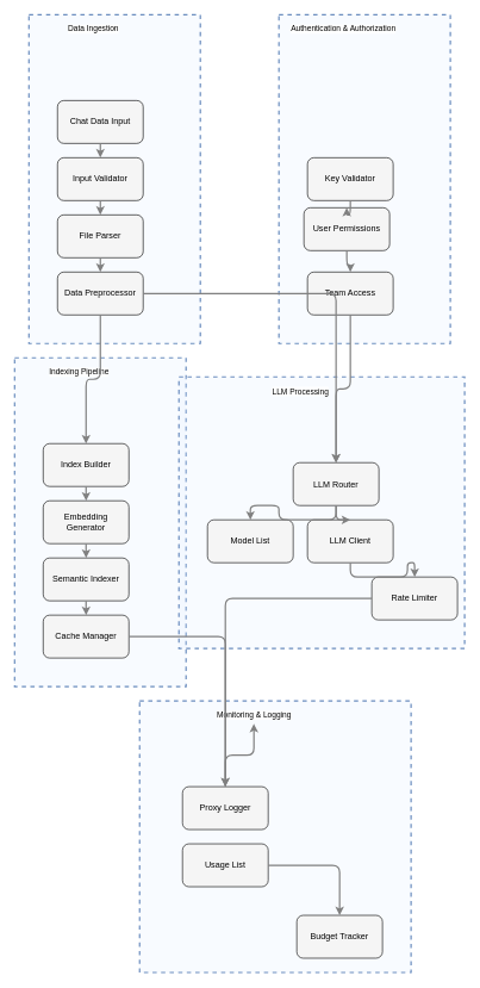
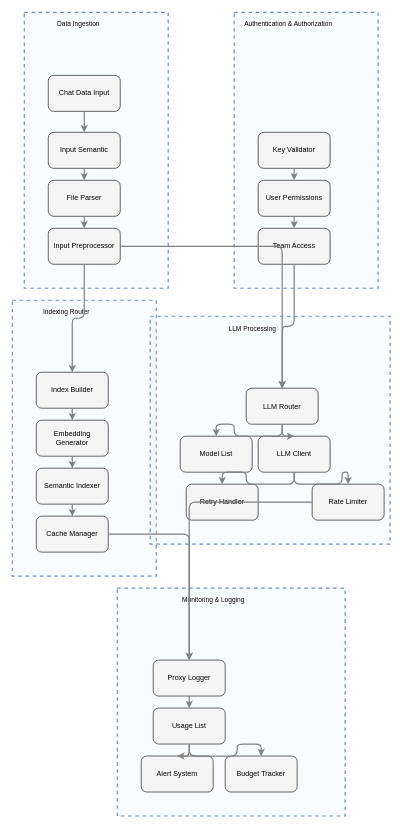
  <mxCell id="0" />
  <mxCell id="1" parent="0" />
  <mxCell id="2" value="" style="html=1;whiteSpace=wrap;container=1;fillColor=#dae8fc;strokeColor=#6c8ebf;dashed=1;fillOpacity=20;strokeWidth=2;containerType=none;recursiveResize=0;movable=1;resizable=1;autosize=0;dropTarget=0" vertex="1" parent="1"><mxGeometry x="195" y="980" width="380" height="380" as="geometry" /></mxCell>
  <mxCell id="3" value="Monitoring &amp; Logging" style="edgeLabel;html=1;align=center;verticalAlign=middle;resizable=0;labelBackgroundColor=white;spacing=5" vertex="1" parent="1"><mxGeometry x="203" y="988" width="304" height="24" as="geometry" /></mxCell>
  <mxCell id="4" value="" style="html=1;whiteSpace=wrap;container=1;fillColor=#dae8fc;strokeColor=#6c8ebf;dashed=1;fillOpacity=20;strokeWidth=2;containerType=none;recursiveResize=0;movable=1;resizable=1;autosize=0;dropTarget=0" vertex="1" parent="1"><mxGeometry x="20" y="500" width="240" height="460" as="geometry" /></mxCell>
- <mxCell id="5" value="Indexing Pipeline" style="edgeLabel;html=1;align=center;verticalAlign=middle;resizable=0;labelBackgroundColor=white;spacing=5" vertex="1" parent="1"><mxGeometry x="28" y="508" width="164" height="24" as="geometry" /></mxCell>
+ <mxCell id="5" value="Indexing Router" style="edgeLabel;html=1;align=center;verticalAlign=middle;resizable=0;labelBackgroundColor=white;spacing=5" vertex="1" parent="1"><mxGeometry x="28" y="508" width="164" height="24" as="geometry" /></mxCell>
  <mxCell id="6" value="" style="html=1;whiteSpace=wrap;container=1;fillColor=#dae8fc;strokeColor=#6c8ebf;dashed=1;fillOpacity=20;strokeWidth=2;containerType=none;recursiveResize=0;movable=1;resizable=1;autosize=0;dropTarget=0" vertex="1" parent="1"><mxGeometry x="390" y="20" width="240" height="460" as="geometry" /></mxCell>
  <mxCell id="7" value="Authentication &amp; Authorization" style="edgeLabel;html=1;align=center;verticalAlign=middle;resizable=0;labelBackgroundColor=white;spacing=5" vertex="1" parent="1"><mxGeometry x="398" y="28" width="164" height="24" as="geometry" /></mxCell>
  <mxCell id="8" value="" style="html=1;whiteSpace=wrap;container=1;fillColor=#dae8fc;strokeColor=#6c8ebf;dashed=1;fillOpacity=20;strokeWidth=2;containerType=none;recursiveResize=0;movable=1;resizable=1;autosize=0;dropTarget=0" vertex="1" parent="1"><mxGeometry x="250" y="526.667" width="400" height="380" as="geometry" /></mxCell>
  <mxCell id="9" value="LLM Processing" style="edgeLabel;html=1;align=center;verticalAlign=middle;resizable=0;labelBackgroundColor=white;spacing=5" vertex="1" parent="1"><mxGeometry x="258" y="534.667" width="324" height="24" as="geometry" /></mxCell>
  <mxCell id="10" value="" style="html=1;whiteSpace=wrap;container=1;fillColor=#dae8fc;strokeColor=#6c8ebf;dashed=1;fillOpacity=20;strokeWidth=2;containerType=none;recursiveResize=0;movable=1;resizable=1;autosize=0;dropTarget=0" vertex="1" parent="1"><mxGeometry x="40" y="20" width="240" height="460" as="geometry" /></mxCell>
  <mxCell id="11" value="Data Ingestion" style="edgeLabel;html=1;align=center;verticalAlign=middle;resizable=0;labelBackgroundColor=white;spacing=5" vertex="1" parent="1"><mxGeometry x="48" y="28" width="164" height="24" as="geometry" /></mxCell>
- <mxCell id="12" value="Chat Data Input" style="rounded=1;whiteSpace=wrap;html=1;fillColor=#f5f5f5" vertex="1" parent="10"><mxGeometry x="40" y="120" width="120" height="60" as="geometry" /></mxCell>
+ <mxCell id="12" value="Chat Data Input" style="rounded=1;whiteSpace=wrap;html=1;fillColor=#f5f5f5" vertex="1" parent="10"><mxGeometry x="40" y="105" width="120" height="60" as="geometry" /></mxCell>
  <mxCell id="13" value="File Parser" style="rounded=1;whiteSpace=wrap;html=1;fillColor=#f5f5f5" vertex="1" parent="10"><mxGeometry x="40" y="280" width="120" height="60" as="geometry" /></mxCell>
- <mxCell id="14" value="Data Preprocessor" style="rounded=1;whiteSpace=wrap;html=1;fillColor=#f5f5f5" vertex="1" parent="10"><mxGeometry x="40" y="360" width="120" height="60" as="geometry" /></mxCell>
- <mxCell id="15" value="Input Validator" style="rounded=1;whiteSpace=wrap;html=1;fillColor=#f5f5f5" vertex="1" parent="10"><mxGeometry x="40" y="200" width="120" height="60" as="geometry" /></mxCell>
+ <mxCell id="14" value="Input Preprocessor" style="rounded=1;whiteSpace=wrap;html=1;fillColor=#f5f5f5" vertex="1" parent="10"><mxGeometry x="40" y="360" width="120" height="60" as="geometry" /></mxCell>
+ <mxCell id="15" value="Input Semantic" style="rounded=1;whiteSpace=wrap;html=1;fillColor=#f5f5f5" vertex="1" parent="10"><mxGeometry x="40" y="200" width="120" height="60" as="geometry" /></mxCell>
  <mxCell id="16" value="LLM Router" style="rounded=1;whiteSpace=wrap;html=1;fillColor=#f5f5f5" vertex="1" parent="8"><mxGeometry x="160" y="120" width="120" height="60" as="geometry" /></mxCell>
- <mxCell id="17" value="Model List" style="rounded=1;whiteSpace=wrap;html=1;fillColor=#f5f5f5" vertex="1" parent="8"><mxGeometry x="40" y="200" width="120" height="60" as="geometry" /></mxCell>
+ <mxCell id="17" value="Model List" style="rounded=1;whiteSpace=wrap;html=1;fillColor=#f5f5f5" vertex="1" parent="8"><mxGeometry x="50" y="200" width="120" height="60" as="geometry" /></mxCell>
  <mxCell id="18" value="LLM Client" style="rounded=1;whiteSpace=wrap;html=1;fillColor=#f5f5f5" vertex="1" parent="8"><mxGeometry x="180" y="200" width="120" height="60" as="geometry" /></mxCell>
+ <mxCell id="19" value="Retry Handler" style="rounded=1;whiteSpace=wrap;html=1;fillColor=#f5f5f5" vertex="1" parent="8"><mxGeometry x="60" y="280" width="120" height="60" as="geometry" /></mxCell>
  <mxCell id="20" value="Rate Limiter" style="rounded=1;whiteSpace=wrap;html=1;fillColor=#f5f5f5" vertex="1" parent="8"><mxGeometry x="270" y="280" width="120" height="60" as="geometry" /></mxCell>
  <mxCell id="21" value="Key Validator" style="rounded=1;whiteSpace=wrap;html=1;fillColor=#f5f5f5" vertex="1" parent="6"><mxGeometry x="40" y="200" width="120" height="60" as="geometry" /></mxCell>
- <mxCell id="22" value="User Permissions" style="rounded=1;whiteSpace=wrap;html=1;fillColor=#f5f5f5" vertex="1" parent="6"><mxGeometry x="35" y="270" width="120" height="60" as="geometry" /></mxCell>
+ <mxCell id="22" value="User Permissions" style="rounded=1;whiteSpace=wrap;html=1;fillColor=#f5f5f5" vertex="1" parent="6"><mxGeometry x="40" y="280" width="120" height="60" as="geometry" /></mxCell>
  <mxCell id="23" value="Team Access" style="rounded=1;whiteSpace=wrap;html=1;fillColor=#f5f5f5" vertex="1" parent="6"><mxGeometry x="40" y="360" width="120" height="60" as="geometry" /></mxCell>
  <mxCell id="24" value="Index Builder" style="rounded=1;whiteSpace=wrap;html=1;fillColor=#f5f5f5" vertex="1" parent="4"><mxGeometry x="40" y="120" width="120" height="60" as="geometry" /></mxCell>
  <mxCell id="25" value="Embedding Generator" style="rounded=1;whiteSpace=wrap;html=1;fillColor=#f5f5f5" vertex="1" parent="4"><mxGeometry x="40" y="200" width="120" height="60" as="geometry" /></mxCell>
  <mxCell id="26" value="Semantic Indexer" style="rounded=1;whiteSpace=wrap;html=1;fillColor=#f5f5f5" vertex="1" parent="4"><mxGeometry x="40" y="280" width="120" height="60" as="geometry" /></mxCell>
  <mxCell id="27" value="Cache Manager" style="rounded=1;whiteSpace=wrap;html=1;fillColor=#f5f5f5" vertex="1" parent="4"><mxGeometry x="40" y="360" width="120" height="60" as="geometry" /></mxCell>
  <mxCell id="28" value="Proxy Logger" style="rounded=1;whiteSpace=wrap;html=1;fillColor=#f5f5f5" vertex="1" parent="2"><mxGeometry x="60" y="120" width="120" height="60" as="geometry" /></mxCell>
  <mxCell id="29" value="Usage List" style="rounded=1;whiteSpace=wrap;html=1;fillColor=#f5f5f5" vertex="1" parent="2"><mxGeometry x="60" y="200" width="120" height="60" as="geometry" /></mxCell>
- <mxCell id="31" value="Budget Tracker" style="rounded=1;whiteSpace=wrap;html=1;fillColor=#f5f5f5" vertex="1" parent="2"><mxGeometry x="220" y="300" width="120" height="60" as="geometry" /></mxCell>
+ <mxCell id="30" value="Alert System" style="rounded=1;whiteSpace=wrap;html=1;fillColor=#f5f5f5" vertex="1" parent="2"><mxGeometry x="40" y="280" width="120" height="60" as="geometry" /></mxCell>
+ <mxCell id="31" value="Budget Tracker" style="rounded=1;whiteSpace=wrap;html=1;fillColor=#f5f5f5" vertex="1" parent="2"><mxGeometry x="180" y="280" width="120" height="60" as="geometry" /></mxCell>
  <mxCell id="32" style="edgeStyle=orthogonalEdgeStyle;rounded=1;orthogonalLoop=1;jettySize=auto;html=1;strokeColor=#808080;strokeWidth=2;jumpStyle=arc;jumpSize=10;spacing=15;labelBackgroundColor=white;labelBorderColor=none" edge="1" parent="1" source="12" target="15"><mxGeometry relative="1" as="geometry" /></mxCell>
  <mxCell id="33" style="edgeStyle=orthogonalEdgeStyle;rounded=1;orthogonalLoop=1;jettySize=auto;html=1;strokeColor=#808080;strokeWidth=2;jumpStyle=arc;jumpSize=10;spacing=15;labelBackgroundColor=white;labelBorderColor=none" edge="1" parent="1" source="15" target="13"><mxGeometry relative="1" as="geometry" /></mxCell>
  <mxCell id="34" style="edgeStyle=orthogonalEdgeStyle;rounded=1;orthogonalLoop=1;jettySize=auto;html=1;strokeColor=#808080;strokeWidth=2;jumpStyle=arc;jumpSize=10;spacing=15;labelBackgroundColor=white;labelBorderColor=none" edge="1" parent="1" source="13" target="14"><mxGeometry relative="1" as="geometry" /></mxCell>
  <mxCell id="35" style="edgeStyle=orthogonalEdgeStyle;rounded=1;orthogonalLoop=1;jettySize=auto;html=1;strokeColor=#808080;strokeWidth=2;jumpStyle=arc;jumpSize=10;spacing=15;labelBackgroundColor=white;labelBorderColor=none" edge="1" parent="1" source="14" target="24"><mxGeometry relative="1" as="geometry" /></mxCell>
  <mxCell id="36" style="edgeStyle=orthogonalEdgeStyle;rounded=1;orthogonalLoop=1;jettySize=auto;html=1;strokeColor=#808080;strokeWidth=2;jumpStyle=arc;jumpSize=10;spacing=15;labelBackgroundColor=white;labelBorderColor=none" edge="1" parent="1" source="24" target="25"><mxGeometry relative="1" as="geometry" /></mxCell>
  <mxCell id="37" style="edgeStyle=orthogonalEdgeStyle;rounded=1;orthogonalLoop=1;jettySize=auto;html=1;strokeColor=#808080;strokeWidth=2;jumpStyle=arc;jumpSize=10;spacing=15;labelBackgroundColor=white;labelBorderColor=none" edge="1" parent="1" source="25" target="26"><mxGeometry relative="1" as="geometry" /></mxCell>
  <mxCell id="38" style="edgeStyle=orthogonalEdgeStyle;rounded=1;orthogonalLoop=1;jettySize=auto;html=1;strokeColor=#808080;strokeWidth=2;jumpStyle=arc;jumpSize=10;spacing=15;labelBackgroundColor=white;labelBorderColor=none" edge="1" parent="1" source="26" target="27"><mxGeometry relative="1" as="geometry" /></mxCell>
  <mxCell id="39" style="edgeStyle=orthogonalEdgeStyle;rounded=1;orthogonalLoop=1;jettySize=auto;html=1;strokeColor=#808080;strokeWidth=2;jumpStyle=arc;jumpSize=10;spacing=15;labelBackgroundColor=white;labelBorderColor=none" edge="1" parent="1" source="21" target="22"><mxGeometry relative="1" as="geometry" /></mxCell>
  <mxCell id="40" style="edgeStyle=orthogonalEdgeStyle;rounded=1;orthogonalLoop=1;jettySize=auto;html=1;strokeColor=#808080;strokeWidth=2;jumpStyle=arc;jumpSize=10;spacing=15;labelBackgroundColor=white;labelBorderColor=none" edge="1" parent="1" source="22" target="23"><mxGeometry relative="1" as="geometry" /></mxCell>
  <mxCell id="41" style="edgeStyle=orthogonalEdgeStyle;rounded=1;orthogonalLoop=1;jettySize=auto;html=1;strokeColor=#808080;strokeWidth=2;jumpStyle=arc;jumpSize=10;spacing=15;labelBackgroundColor=white;labelBorderColor=none" edge="1" parent="1" source="16" target="17"><mxGeometry relative="1" as="geometry" /></mxCell>
  <mxCell id="42" style="edgeStyle=orthogonalEdgeStyle;rounded=1;orthogonalLoop=1;jettySize=auto;html=1;strokeColor=#808080;strokeWidth=2;jumpStyle=arc;jumpSize=10;spacing=15;labelBackgroundColor=white;labelBorderColor=none" edge="1" parent="1" source="16" target="18"><mxGeometry relative="1" as="geometry" /></mxCell>
+ <mxCell id="43" style="edgeStyle=orthogonalEdgeStyle;rounded=1;orthogonalLoop=1;jettySize=auto;html=1;strokeColor=#808080;strokeWidth=2;jumpStyle=arc;jumpSize=10;spacing=15;labelBackgroundColor=white;labelBorderColor=none" edge="1" parent="1" source="18" target="19"><mxGeometry relative="1" as="geometry" /></mxCell>
  <mxCell id="44" style="edgeStyle=orthogonalEdgeStyle;rounded=1;orthogonalLoop=1;jettySize=auto;html=1;strokeColor=#808080;strokeWidth=2;jumpStyle=arc;jumpSize=10;spacing=15;labelBackgroundColor=white;labelBorderColor=none" edge="1" parent="1" source="18" target="20"><mxGeometry relative="1" as="geometry" /></mxCell>
- <mxCell id="45" style="edgeStyle=orthogonalEdgeStyle;rounded=1;orthogonalLoop=1;jettySize=auto;html=1;strokeColor=#808080;strokeWidth=2;jumpStyle=arc;jumpSize=10;spacing=15;labelBackgroundColor=white;labelBorderColor=none;" edge="1" parent="1" source="28" target="3"><mxGeometry relative="1" as="geometry" /></mxCell>
+ <mxCell id="45" style="edgeStyle=orthogonalEdgeStyle;rounded=1;orthogonalLoop=1;jettySize=auto;html=1;strokeColor=#808080;strokeWidth=2;jumpStyle=arc;jumpSize=10;spacing=15;labelBackgroundColor=white;labelBorderColor=none" edge="1" parent="1" source="28" target="29"><mxGeometry relative="1" as="geometry" /></mxCell>
+ <mxCell id="46" style="edgeStyle=orthogonalEdgeStyle;rounded=1;orthogonalLoop=1;jettySize=auto;html=1;strokeColor=#808080;strokeWidth=2;jumpStyle=arc;jumpSize=10;spacing=15;labelBackgroundColor=white;labelBorderColor=none" edge="1" parent="1" source="29" target="30"><mxGeometry relative="1" as="geometry" /></mxCell>
  <mxCell id="47" style="edgeStyle=orthogonalEdgeStyle;rounded=1;orthogonalLoop=1;jettySize=auto;html=1;strokeColor=#808080;strokeWidth=2;jumpStyle=arc;jumpSize=10;spacing=15;labelBackgroundColor=white;labelBorderColor=none" edge="1" parent="1" source="29" target="31"><mxGeometry relative="1" as="geometry" /></mxCell>
  <mxCell id="48" style="edgeStyle=orthogonalEdgeStyle;rounded=1;orthogonalLoop=1;jettySize=auto;html=1;strokeColor=#808080;strokeWidth=2;jumpStyle=arc;jumpSize=10;spacing=15;labelBackgroundColor=white;labelBorderColor=none" edge="1" parent="1" source="14" target="16"><mxGeometry relative="1" as="geometry" /></mxCell>
  <mxCell id="49" style="edgeStyle=orthogonalEdgeStyle;rounded=1;orthogonalLoop=1;jettySize=auto;html=1;strokeColor=#808080;strokeWidth=2;jumpStyle=arc;jumpSize=10;spacing=15;labelBackgroundColor=white;labelBorderColor=none" edge="1" parent="1" source="23" target="16"><mxGeometry relative="1" as="geometry" /></mxCell>
  <mxCell id="50" style="edgeStyle=orthogonalEdgeStyle;rounded=1;orthogonalLoop=1;jettySize=auto;html=1;strokeColor=#808080;strokeWidth=2;jumpStyle=arc;jumpSize=10;spacing=15;labelBackgroundColor=white;labelBorderColor=none" edge="1" parent="1" source="20" target="28"><mxGeometry relative="1" as="geometry" /></mxCell>
  <mxCell id="51" style="edgeStyle=orthogonalEdgeStyle;rounded=1;orthogonalLoop=1;jettySize=auto;html=1;strokeColor=#808080;strokeWidth=2;jumpStyle=arc;jumpSize=10;spacing=15;labelBackgroundColor=white;labelBorderColor=none" edge="1" parent="1" source="27" target="28"><mxGeometry relative="1" as="geometry" /></mxCell>
